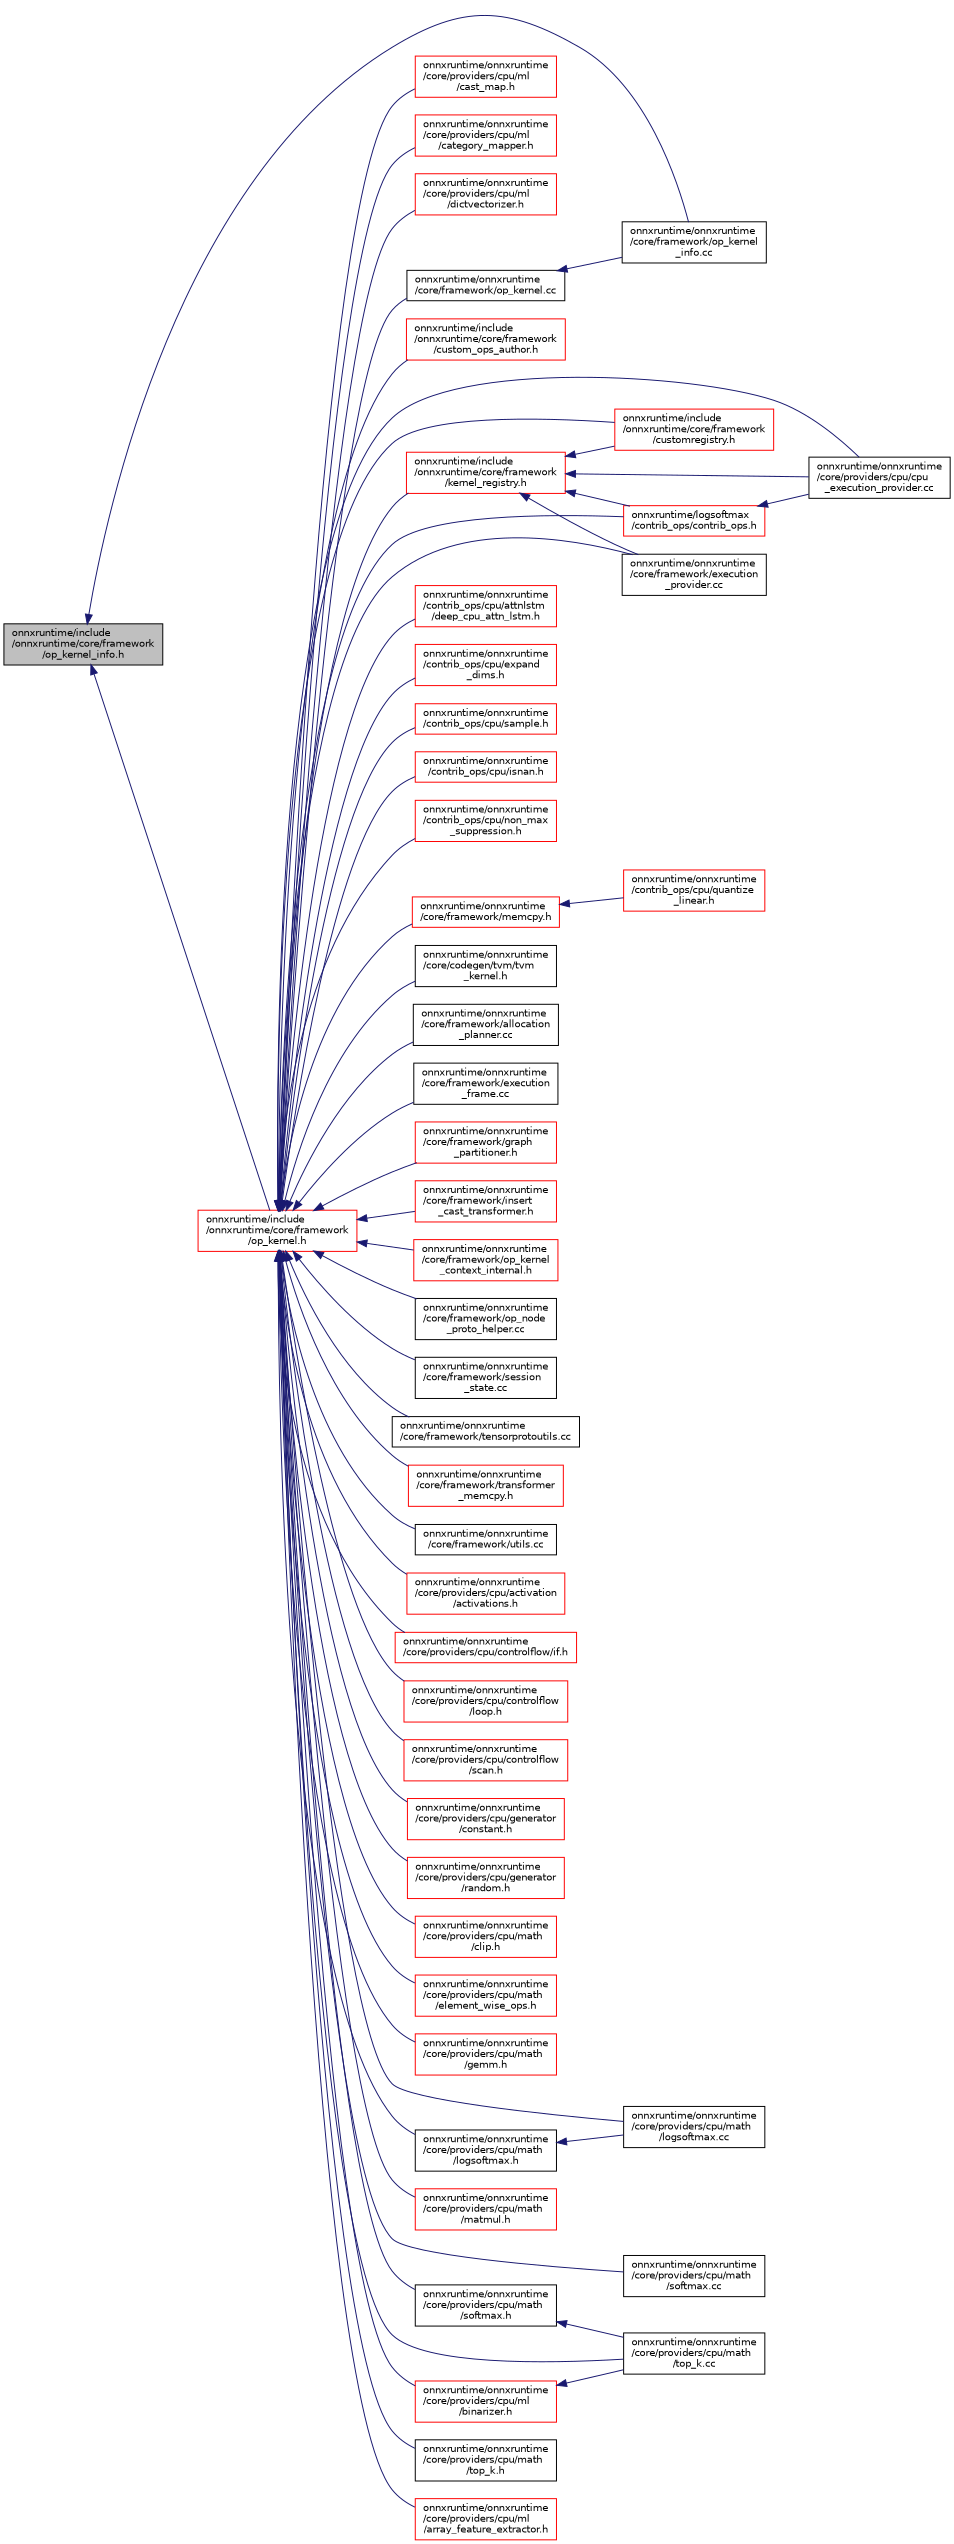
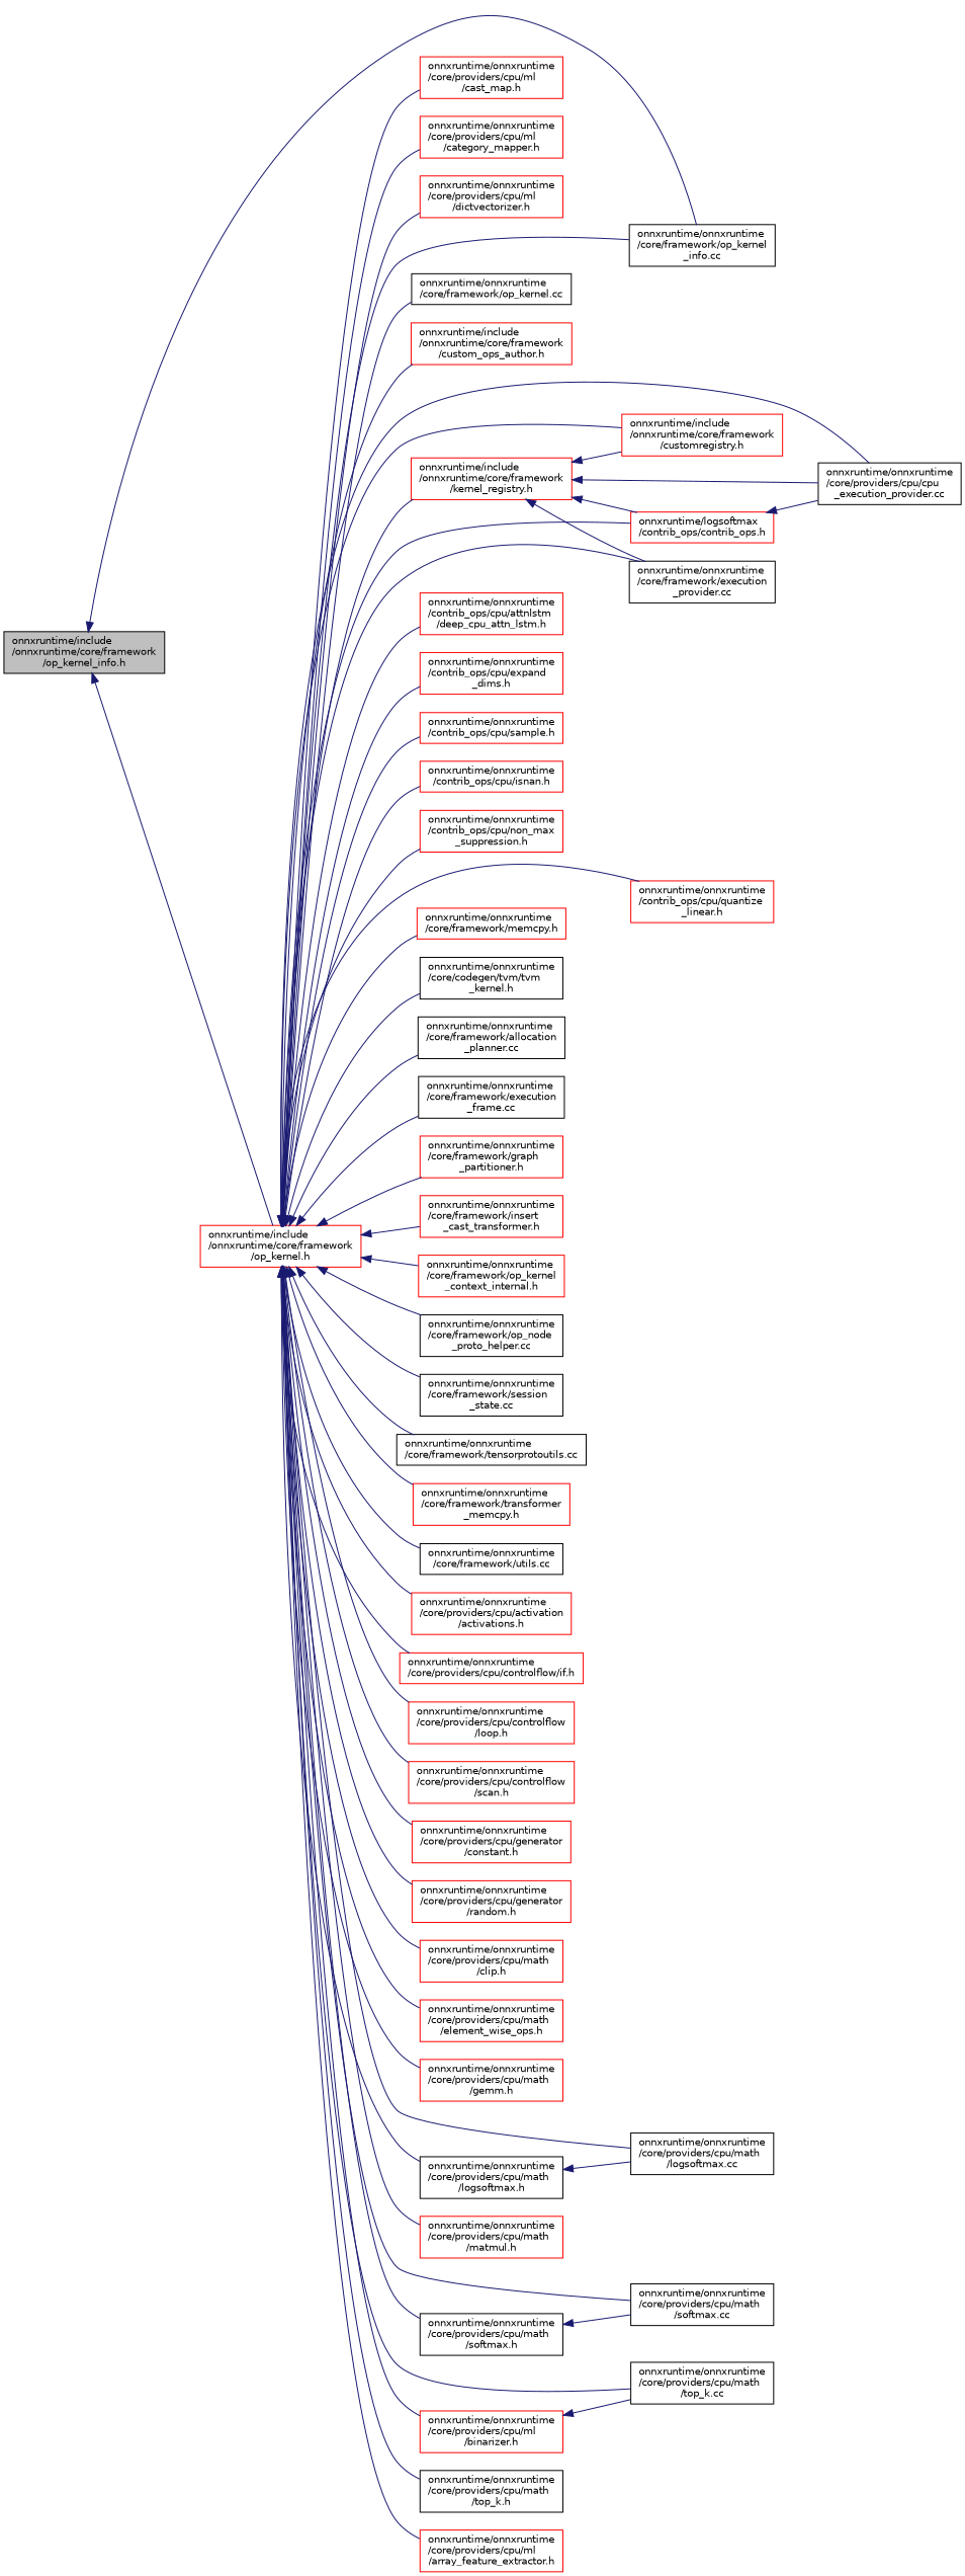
  digraph {
    fontname="DejaVu Sans"
    rankdir=LR
    node [color=red fillcolor=white fontname="DejaVu Sans" fontsize=10 shape=record style=filled]
    edge [color=midnightblue dir=back fontname="DejaVu Sans" fontsize=10 labelfontname=Helvetica labelfontsize=10 style=solid]
    n1 [color=black fillcolor=grey75 fontcolor=black height=0.2 label="onnxruntime/include\l/onnxruntime/core/framework\l/op_kernel_info.h" width=0.4]
    n2 [height=0.2 label="onnxruntime/include\l/onnxruntime/core/framework\l/op_kernel.h" width=0.4]
    n3 [color=black height=0.2 label="onnxruntime/onnxruntime\l/core/framework/op_kernel\l_info.cc" width=0.4]
    n4 [height=0.2 label="onnxruntime/include\l/onnxruntime/core/framework\l/custom_ops_author.h" width=0.4]
    n5 [height=0.2 label="onnxruntime/include\l/onnxruntime/core/framework\l/customregistry.h" width=0.4]
    n6 [height=0.2 label="onnxruntime/include\l/onnxruntime/core/framework\l/kernel_registry.h" width=0.4]
    n7 [height=0.2 label="onnxruntime/logsoftmax\l/contrib_ops/contrib_ops.h" width=0.4]
    n8 [color=black height=0.2 label="onnxruntime/onnxruntime\l/core/providers/cpu/cpu\l_execution_provider.cc" width=0.4]
    n9 [color=black height=0.2 label="onnxruntime/onnxruntime\l/core/framework/execution\l_provider.cc" width=0.4]
    n10 [height=0.2 label="onnxruntime/onnxruntime\l/contrib_ops/cpu/attnlstm\l/deep_cpu_attn_lstm.h" width=0.4]
    n11 [height=0.2 label="onnxruntime/onnxruntime\l/contrib_ops/cpu/expand\l_dims.h" width=0.4]
    n12 [height=0.2 label="onnxruntime/onnxruntime\l/contrib_ops/cpu/sample.h" width=0.4]
    n13 [height=0.2 label="onnxruntime/onnxruntime\l/contrib_ops/cpu/isnan.h" width=0.4]
    n14 [height=0.2 label="onnxruntime/onnxruntime\l/contrib_ops/cpu/non_max\l_suppression.h" width=0.4]
    n15 [height=0.2 label="onnxruntime/onnxruntime\l/contrib_ops/cpu/quantize\l_linear.h" width=0.4]
    n16 [color=black height=0.2 label="onnxruntime/onnxruntime\l/core/codegen/tvm/tvm\l_kernel.h" width=0.4]
    n17 [color=black height=0.2 label="onnxruntime/onnxruntime\l/core/framework/allocation\l_planner.cc" width=0.4]
    n18 [color=black height=0.2 label="onnxruntime/onnxruntime\l/core/framework/execution\l_frame.cc" width=0.4]
    n19 [height=0.2 label="onnxruntime/onnxruntime\l/core/framework/graph\l_partitioner.h" width=0.4]
    n20 [height=0.2 label="onnxruntime/onnxruntime\l/core/framework/insert\l_cast_transformer.h" width=0.4]
    n21 [height=0.2 label="onnxruntime/onnxruntime\l/core/framework/memcpy.h" width=0.4]
    n22 [color=black height=0.2 label="onnxruntime/onnxruntime\l/core/framework/op_kernel.cc" width=0.4]
    n23 [height=0.2 label="onnxruntime/onnxruntime\l/core/framework/op_kernel\l_context_internal.h" width=0.4]
    n24 [color=black height=0.2 label="onnxruntime/onnxruntime\l/core/framework/op_node\l_proto_helper.cc" width=0.4]
    n25 [color=black height=0.2 label="onnxruntime/onnxruntime\l/core/framework/session\l_state.cc" width=0.4]
    n26 [color=black height=0.2 label="onnxruntime/onnxruntime\l/core/framework/tensorprotoutils.cc" width=0.4]
    n27 [height=0.2 label="onnxruntime/onnxruntime\l/core/framework/transformer\l_memcpy.h" width=0.4]
    n28 [color=black height=0.2 label="onnxruntime/onnxruntime\l/core/framework/utils.cc" width=0.4]
    n29 [height=0.2 label="onnxruntime/onnxruntime\l/core/providers/cpu/activation\l/activations.h" width=0.4]
    n30 [height=0.2 label="onnxruntime/onnxruntime\l/core/providers/cpu/controlflow/if.h" width=0.4]
    n31 [height=0.2 label="onnxruntime/onnxruntime\l/core/providers/cpu/controlflow\l/loop.h" width=0.4]
    n32 [height=0.2 label="onnxruntime/onnxruntime\l/core/providers/cpu/controlflow\l/scan.h" width=0.4]
    n33 [height=0.2 label="onnxruntime/onnxruntime\l/core/providers/cpu/generator\l/constant.h" width=0.4]
    n34 [height=0.2 label="onnxruntime/onnxruntime\l/core/providers/cpu/generator\l/random.h" width=0.4]
    n35 [height=0.2 label="onnxruntime/onnxruntime\l/core/providers/cpu/math\l/clip.h" width=0.4]
    n36 [height=0.2 label="onnxruntime/onnxruntime\l/core/providers/cpu/math\l/element_wise_ops.h" width=0.4]
    n37 [height=0.2 label="onnxruntime/onnxruntime\l/core/providers/cpu/math\l/gemm.h" width=0.4]
    n38 [color=black height=0.2 label="onnxruntime/onnxruntime\l/core/providers/cpu/math\l/logsoftmax.cc" width=0.4]
    n39 [color=black height=0.2 label="onnxruntime/onnxruntime\l/core/providers/cpu/math\l/logsoftmax.h" width=0.4]
    n40 [height=0.2 label="onnxruntime/onnxruntime\l/core/providers/cpu/math\l/matmul.h" width=0.4]
    n41 [color=black height=0.2 label="onnxruntime/onnxruntime\l/core/providers/cpu/math\l/softmax.cc" width=0.4]
    n42 [color=black height=0.2 label="onnxruntime/onnxruntime\l/core/providers/cpu/math\l/softmax.h" width=0.4]
    n43 [color=black height=0.2 label="onnxruntime/onnxruntime\l/core/providers/cpu/math\l/top_k.cc" width=0.4]
    n44 [color=black height=0.2 label="onnxruntime/onnxruntime\l/core/providers/cpu/math\l/top_k.h" width=0.4]
    n45 [height=0.2 label="onnxruntime/onnxruntime\l/core/providers/cpu/ml\l/array_feature_extractor.h" width=0.4]
    n46 [height=0.2 label="onnxruntime/onnxruntime\l/core/providers/cpu/ml\l/binarizer.h" width=0.4]
    n47 [height=0.2 label="onnxruntime/onnxruntime\l/core/providers/cpu/ml\l/cast_map.h" width=0.4]
    n48 [height=0.2 label="onnxruntime/onnxruntime\l/core/providers/cpu/ml\l/category_mapper.h" width=0.4]
    n49 [height=0.2 label="onnxruntime/onnxruntime\l/core/providers/cpu/ml\l/dictvectorizer.h" width=0.4]
    n1 -> n2
    n1 -> n3
-   n22 -> n3
+   n2 -> n3
    n2 -> n4
    n2 -> n5
    n2 -> n6
    n2 -> n7
    n2 -> n8
    n2 -> n9
    n2 -> n10
    n2 -> n11
    n2 -> n12
    n2 -> n13
    n2 -> n14
-   n21 -> n15
+   n2 -> n15
    n2 -> n16
    n2 -> n17
    n2 -> n18
    n2 -> n19
    n2 -> n20
    n2 -> n21
    n2 -> n22
    n2 -> n23
    n2 -> n24
    n2 -> n25
    n2 -> n26
    n2 -> n27
    n2 -> n28
    n2 -> n29
    n2 -> n30
    n2 -> n31
    n2 -> n32
    n2 -> n33
    n2 -> n34
    n2 -> n35
    n2 -> n36
    n2 -> n37
    n2 -> n38
    n2 -> n39
    n2 -> n40
    n2 -> n41
    n2 -> n42
    n2 -> n43
    n2 -> n44
    n2 -> n45
    n2 -> n46
    n2 -> n47
    n2 -> n48
    n2 -> n49
    n6 -> n5
    n6 -> n7
    n6 -> n8
    n6 -> n9
    n7 -> n8
    n39 -> n38
-   n42 -> n43
+   n42 -> n41
    n46 -> n43
  }
